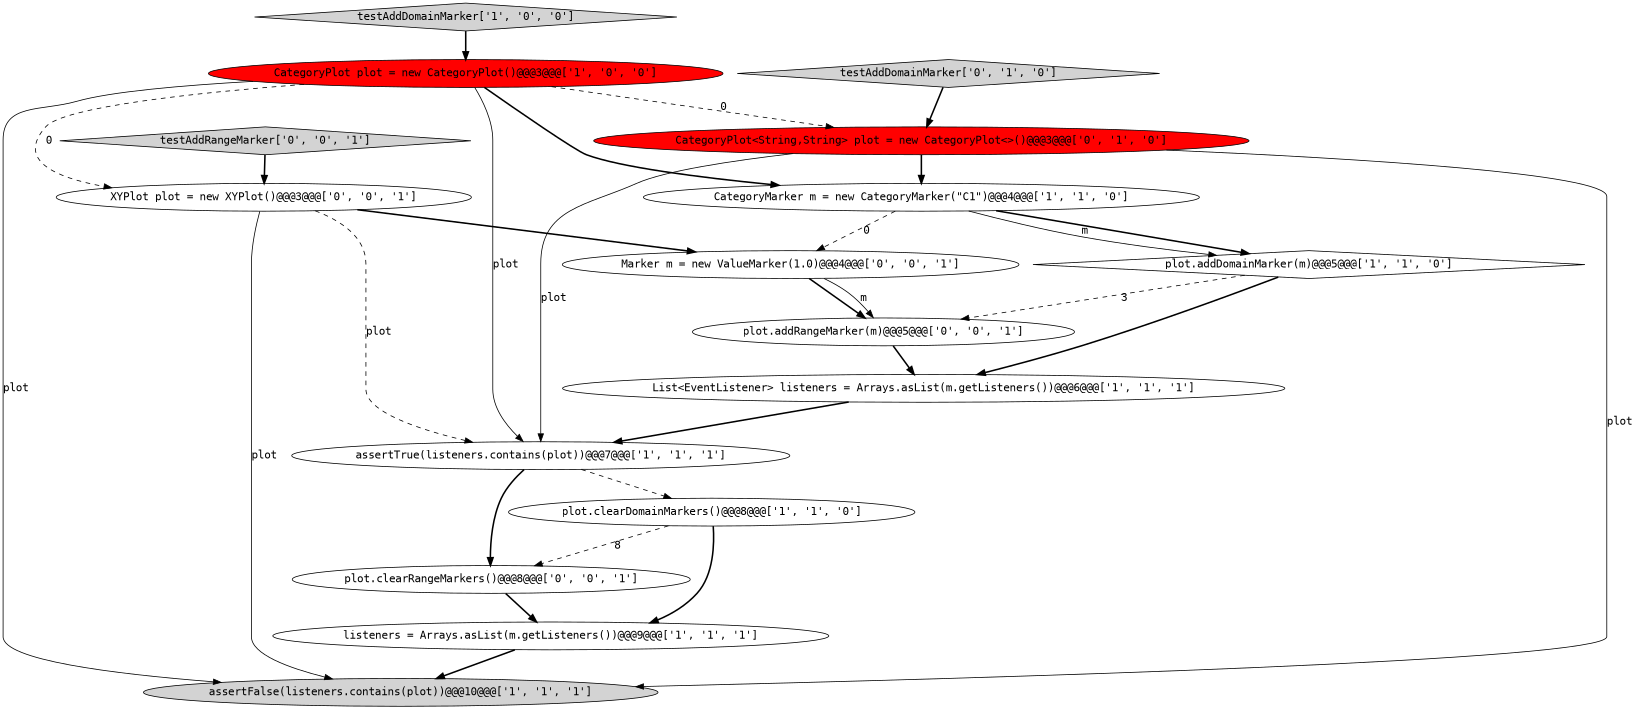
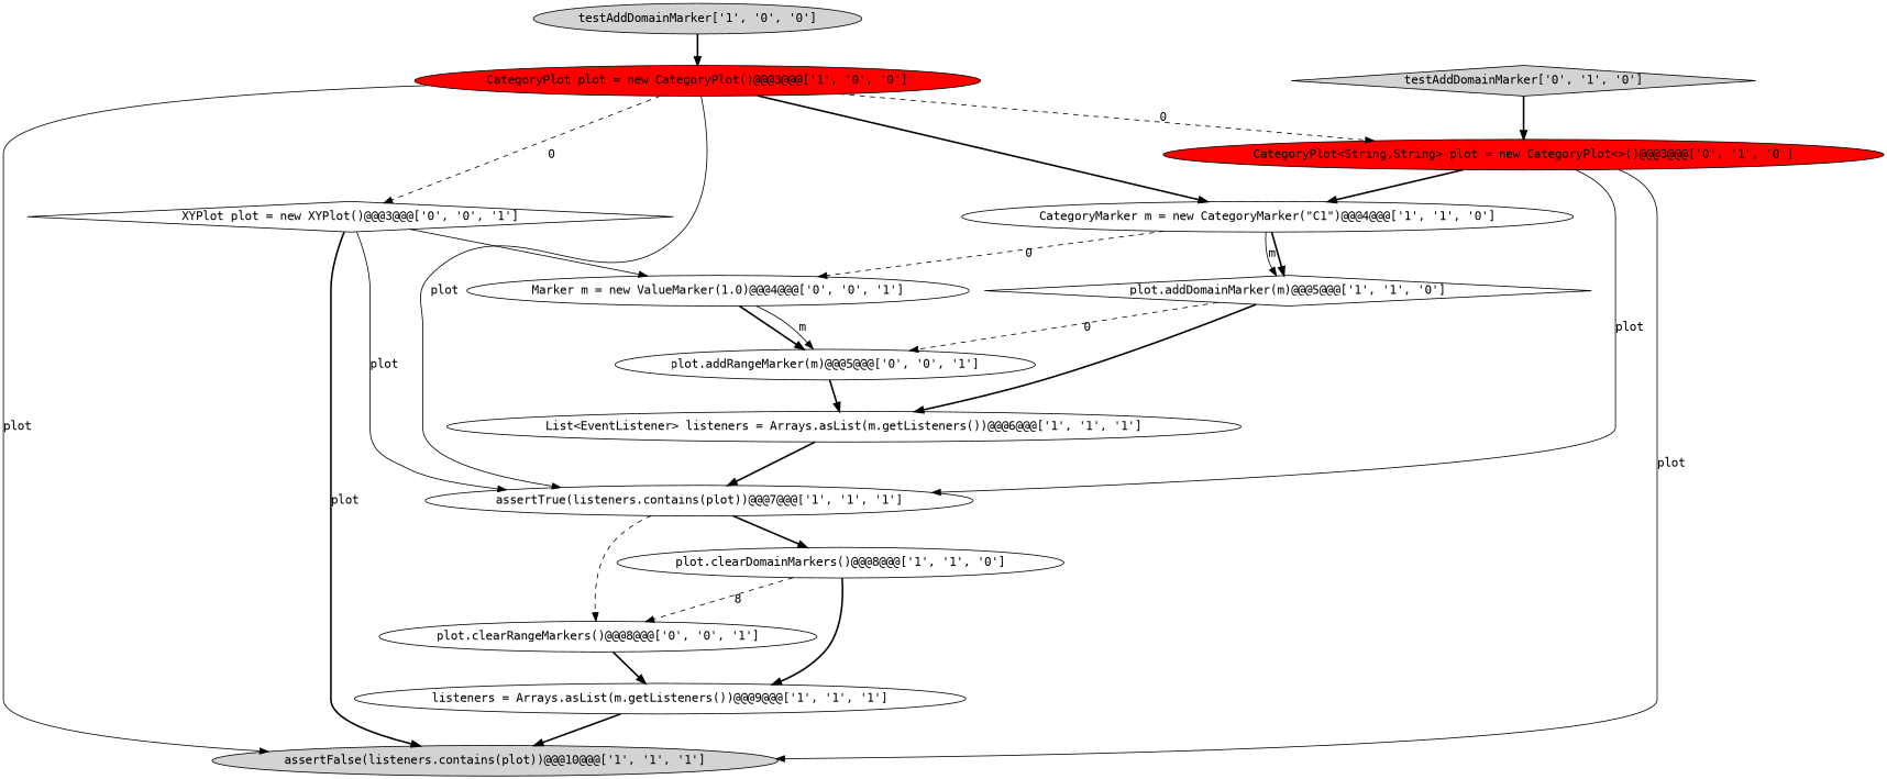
  digraph {
    fontname="DejaVu Sans Mono"
    node [fillcolor=white fontname="DejaVu Sans Mono" shape=ellipse style=filled]
    edge [fontname="DejaVu Sans Mono" style=bold]
    n1 [fillcolor=red label="CategoryPlot plot = new CategoryPlot()@@@3@@@['1', '0', '0']"]
-   n2 [label="XYPlot plot = new XYPlot()@@@3@@@['0', '0', '1']"]
+   n2 [label="XYPlot plot = new XYPlot()@@@3@@@['0', '0', '1']" shape=diamond]
    n3 [fillcolor=lightgray label="assertFalse(listeners.contains(plot))@@@10@@@['1', '1', '1']"]
    n4 [label="CategoryMarker m = new CategoryMarker(\"C1\")@@@4@@@['1', '1', '0']"]
    n5 [label="assertTrue(listeners.contains(plot))@@@7@@@['1', '1', '1']"]
    n6 [fillcolor=red label="CategoryPlot<String,String> plot = new CategoryPlot<>()@@@3@@@['0', '1', '0']"]
    n7 [label="Marker m = new ValueMarker(1.0)@@@4@@@['0', '0', '1']"]
    n8 [label="plot.addDomainMarker(m)@@@5@@@['1', '1', '0']" shape=diamond]
    n9 [label="plot.clearDomainMarkers()@@@8@@@['1', '1', '0']"]
    n10 [label="plot.clearRangeMarkers()@@@8@@@['0', '0', '1']"]
    n11 [label="listeners = Arrays.asList(m.getListeners())@@@9@@@['1', '1', '1']"]
    n12 [label="plot.addRangeMarker(m)@@@5@@@['0', '0', '1']"]
    n13 [label="List<EventListener> listeners = Arrays.asList(m.getListeners())@@@6@@@['1', '1', '1']"]
-   n14 [fillcolor=lightgray label="testAddRangeMarker['0', '0', '1']" shape=diamond]
-   n15 [fillcolor=lightgray label="testAddDomainMarker['1', '0', '0']" shape=diamond]
+   n15 [fillcolor=lightgray label="testAddDomainMarker['1', '0', '0']"]
    n16 [fillcolor=lightgray label="testAddDomainMarker['0', '1', '0']" shape=diamond]
    n1 -> n2 [label=0 style=dashed]
    n1 -> n3 [label=plot style=solid]
    n1 -> n4
    n1 -> n5 [label=plot style=solid]
    n1 -> n6 [label=0 style=dashed]
-   n2 -> n3 [label=plot style=solid]
-   n2 -> n5 [label=plot style=dashed]
-   n2 -> n7
+   n2 -> n3 [label=plot]
+   n2 -> n5 [label=plot style=solid]
+   n2 -> n7 [style=solid]
    n4 -> n7 [label=0 style=dashed]
    n4 -> n8
    n4 -> n8 [label=m style=solid]
-   n5 -> n9 [style=dashed]
-   n5 -> n10
+   n5 -> n9
+   n5 -> n10 [style=dashed]
    n6 -> n3 [label=plot style=solid]
    n6 -> n4
    n6 -> n5 [label=plot style=solid]
    n7 -> n12
    n7 -> n12 [label=m style=solid]
-   n8 -> n12 [label=3 style=dashed]
+   n8 -> n12 [label=0 style=dashed]
    n8 -> n13
    n9 -> n10 [label=8 style=dashed]
    n9 -> n11
    n10 -> n11
    n11 -> n3
    n12 -> n13
    n13 -> n5
-   n14 -> n2
    n15 -> n1
    n16 -> n6
  }
